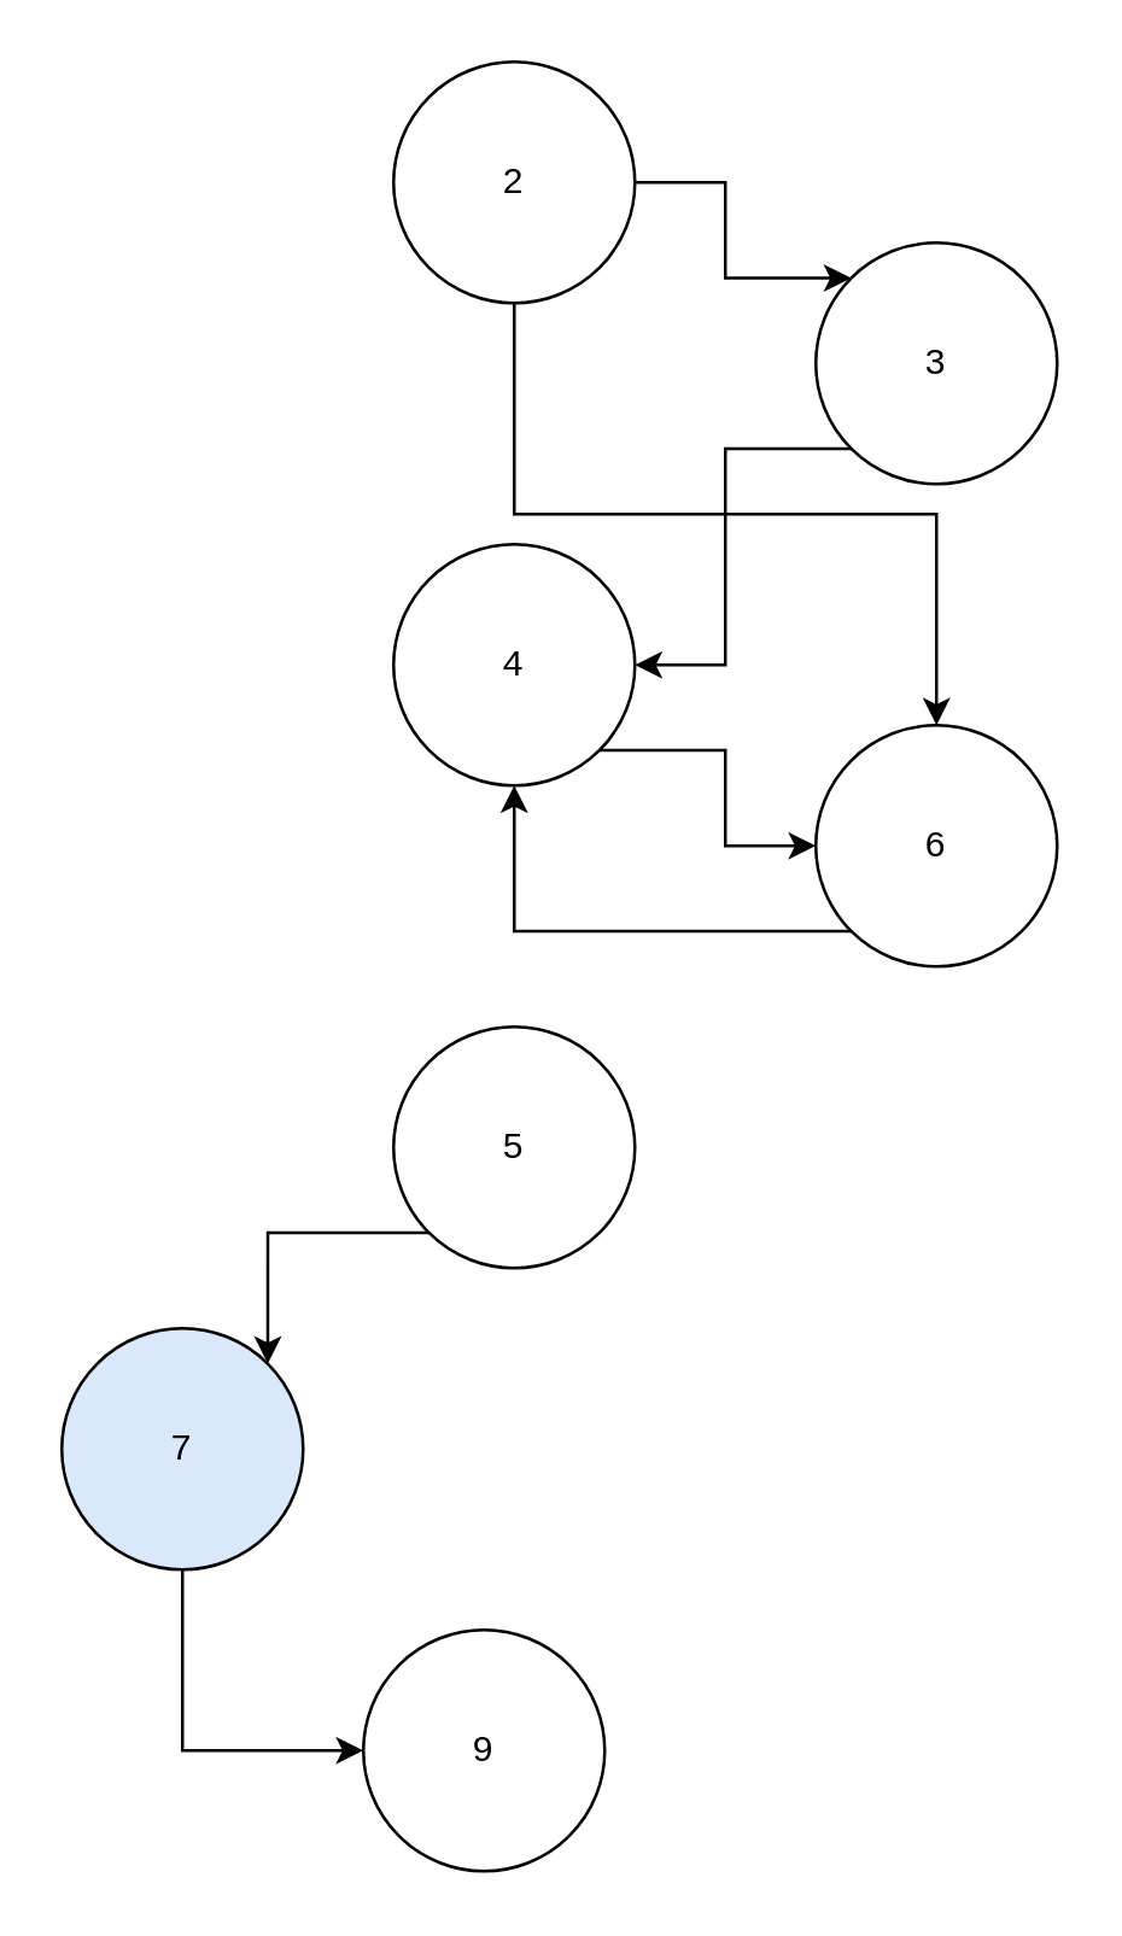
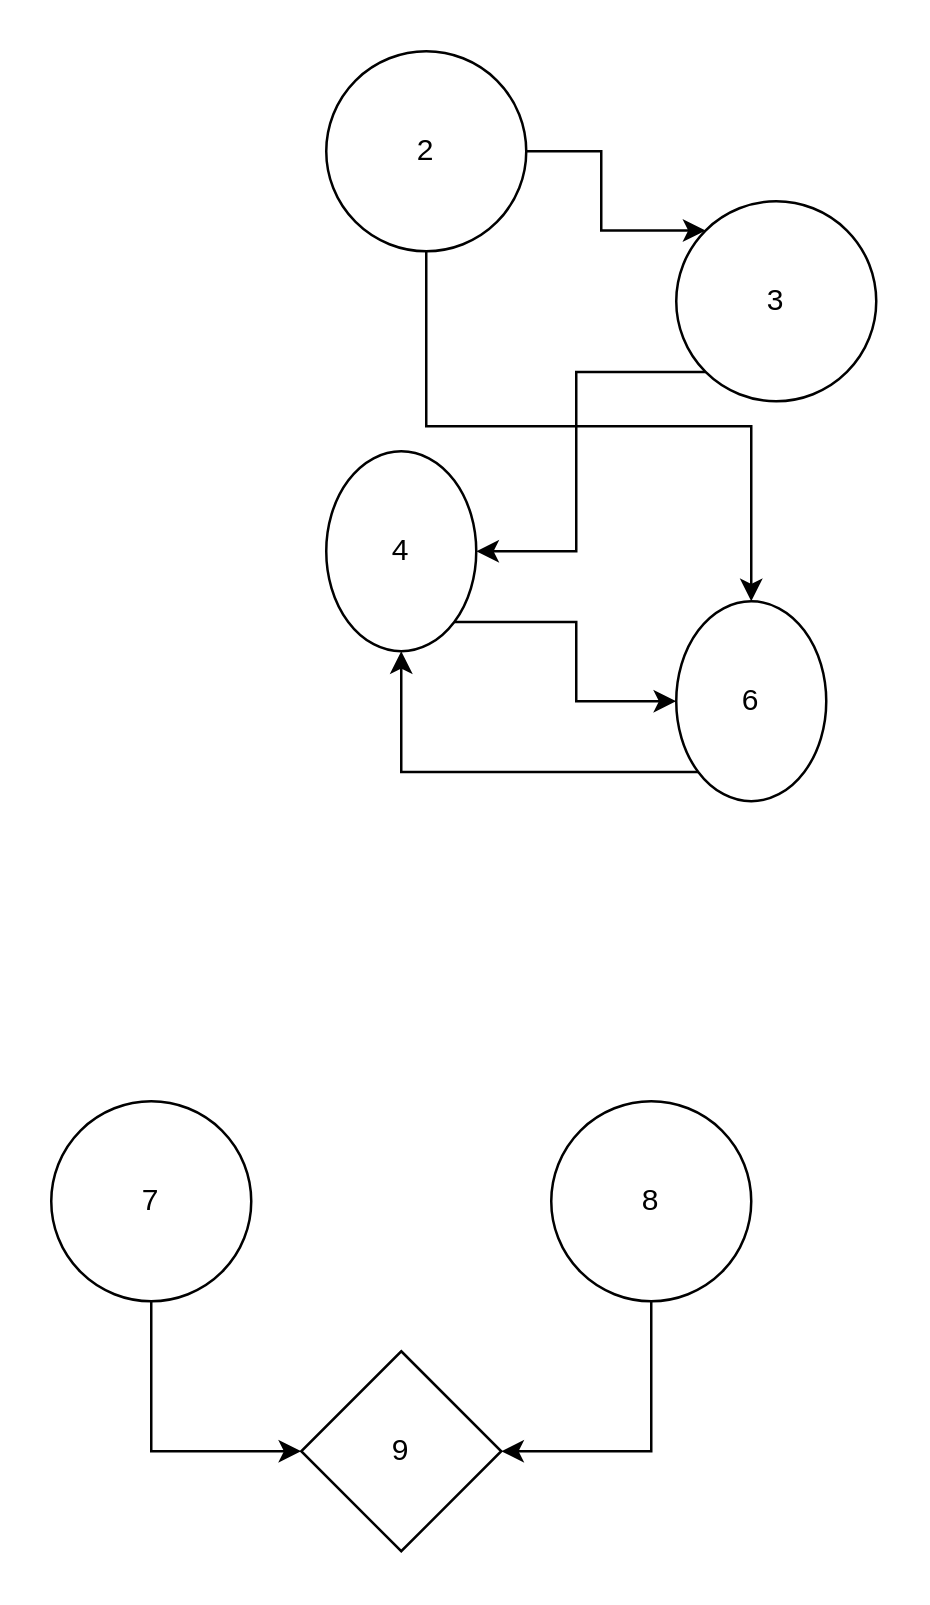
  <mxCell id="0" />
  <mxCell id="1" parent="0" />
  <mxCell id="2" style="edgeStyle=orthogonalEdgeStyle;rounded=0;orthogonalLoop=1;jettySize=auto;html=1;exitX=1;exitY=0.5;exitDx=0;exitDy=0;entryX=0;entryY=0;entryDx=0;entryDy=0;" edge="1" parent="1" source="4" target="6"><mxGeometry relative="1" as="geometry" /></mxCell>
  <mxCell id="3" style="edgeStyle=orthogonalEdgeStyle;rounded=0;orthogonalLoop=1;jettySize=auto;html=1;exitX=0.5;exitY=1;exitDx=0;exitDy=0;" edge="1" parent="1" source="4" target="12"><mxGeometry relative="1" as="geometry" /></mxCell>
  <mxCell id="4" value="2" style="ellipse;whiteSpace=wrap;html=1;aspect=fixed;" vertex="1" parent="1"><mxGeometry x="130" y="20" width="80" height="80" as="geometry" /></mxCell>
  <mxCell id="5" style="edgeStyle=orthogonalEdgeStyle;rounded=0;orthogonalLoop=1;jettySize=auto;html=1;exitX=0;exitY=1;exitDx=0;exitDy=0;entryX=1;entryY=0.5;entryDx=0;entryDy=0;" edge="1" parent="1" source="6" target="8"><mxGeometry relative="1" as="geometry" /></mxCell>
  <mxCell id="6" value="3" style="ellipse;whiteSpace=wrap;html=1;aspect=fixed;" vertex="1" parent="1"><mxGeometry x="270" y="80" width="80" height="80" as="geometry" /></mxCell>
  <mxCell id="7" style="edgeStyle=orthogonalEdgeStyle;rounded=0;orthogonalLoop=1;jettySize=auto;html=1;exitX=1;exitY=1;exitDx=0;exitDy=0;entryX=0;entryY=0.5;entryDx=0;entryDy=0;" edge="1" parent="1" source="8" target="12"><mxGeometry relative="1" as="geometry" /></mxCell>
- <mxCell id="8" value="4" style="ellipse;whiteSpace=wrap;html=1;aspect=fixed;" vertex="1" parent="1"><mxGeometry x="130" y="180" width="80" height="80" as="geometry" /></mxCell>
- <mxCell id="9" style="edgeStyle=orthogonalEdgeStyle;rounded=0;orthogonalLoop=1;jettySize=auto;html=1;exitX=0;exitY=1;exitDx=0;exitDy=0;entryX=1;entryY=0;entryDx=0;entryDy=0;" edge="1" parent="1" source="10" target="14"><mxGeometry relative="1" as="geometry" /></mxCell>
- <mxCell id="10" value="5" style="ellipse;whiteSpace=wrap;html=1;aspect=fixed;" vertex="1" parent="1"><mxGeometry x="130" y="340" width="80" height="80" as="geometry" /></mxCell>
+ <mxCell id="8" value="4" style="ellipse;whiteSpace=wrap;html=1;aspect=fixed;" vertex="1" parent="1"><mxGeometry x="130" y="180" width="60" height="80" as="geometry" /></mxCell>
  <mxCell id="11" style="edgeStyle=orthogonalEdgeStyle;rounded=0;orthogonalLoop=1;jettySize=auto;html=1;exitX=0;exitY=1;exitDx=0;exitDy=0;entryX=0.5;entryY=1;entryDx=0;entryDy=0;" edge="1" parent="1" source="12" target="8"><mxGeometry relative="1" as="geometry" /></mxCell>
- <mxCell id="12" value="6" style="ellipse;whiteSpace=wrap;html=1;aspect=fixed;" vertex="1" parent="1"><mxGeometry x="270" y="240" width="80" height="80" as="geometry" /></mxCell>
+ <mxCell id="12" value="6" style="ellipse;whiteSpace=wrap;html=1;aspect=fixed;" vertex="1" parent="1"><mxGeometry x="270" y="240" width="60" height="80" as="geometry" /></mxCell>
  <mxCell id="13" style="edgeStyle=orthogonalEdgeStyle;rounded=0;orthogonalLoop=1;jettySize=auto;html=1;exitX=0.5;exitY=1;exitDx=0;exitDy=0;entryX=0;entryY=0.5;entryDx=0;entryDy=0;" edge="1" parent="1" source="14" target="17"><mxGeometry relative="1" as="geometry" /></mxCell>
- <mxCell id="14" value="7" style="ellipse;whiteSpace=wrap;html=1;aspect=fixed;fillColor=#dae8fc;" vertex="1" parent="1"><mxGeometry x="20" y="440" width="80" height="80" as="geometry" /></mxCell>
- <mxCell id="17" value="9" style="ellipse;whiteSpace=wrap;html=1;aspect=fixed;" vertex="1" parent="1"><mxGeometry x="120" y="540" width="80" height="80" as="geometry" /></mxCell>
+ <mxCell id="14" value="7" style="ellipse;whiteSpace=wrap;html=1;aspect=fixed;" vertex="1" parent="1"><mxGeometry x="20" y="440" width="80" height="80" as="geometry" /></mxCell>
+ <mxCell id="15" style="edgeStyle=orthogonalEdgeStyle;rounded=0;orthogonalLoop=1;jettySize=auto;html=1;exitX=0.5;exitY=1;exitDx=0;exitDy=0;entryX=1;entryY=0.5;entryDx=0;entryDy=0;" edge="1" parent="1" source="16" target="17"><mxGeometry relative="1" as="geometry" /></mxCell>
+ <mxCell id="16" value="8" style="ellipse;whiteSpace=wrap;html=1;aspect=fixed;" vertex="1" parent="1"><mxGeometry x="220" y="440" width="80" height="80" as="geometry" /></mxCell>
+ <mxCell id="17" value="9" style="rhombus;whiteSpace=wrap;html=1;aspect=fixed;" vertex="1" parent="1"><mxGeometry x="120" y="540" width="80" height="80" as="geometry" /></mxCell>
